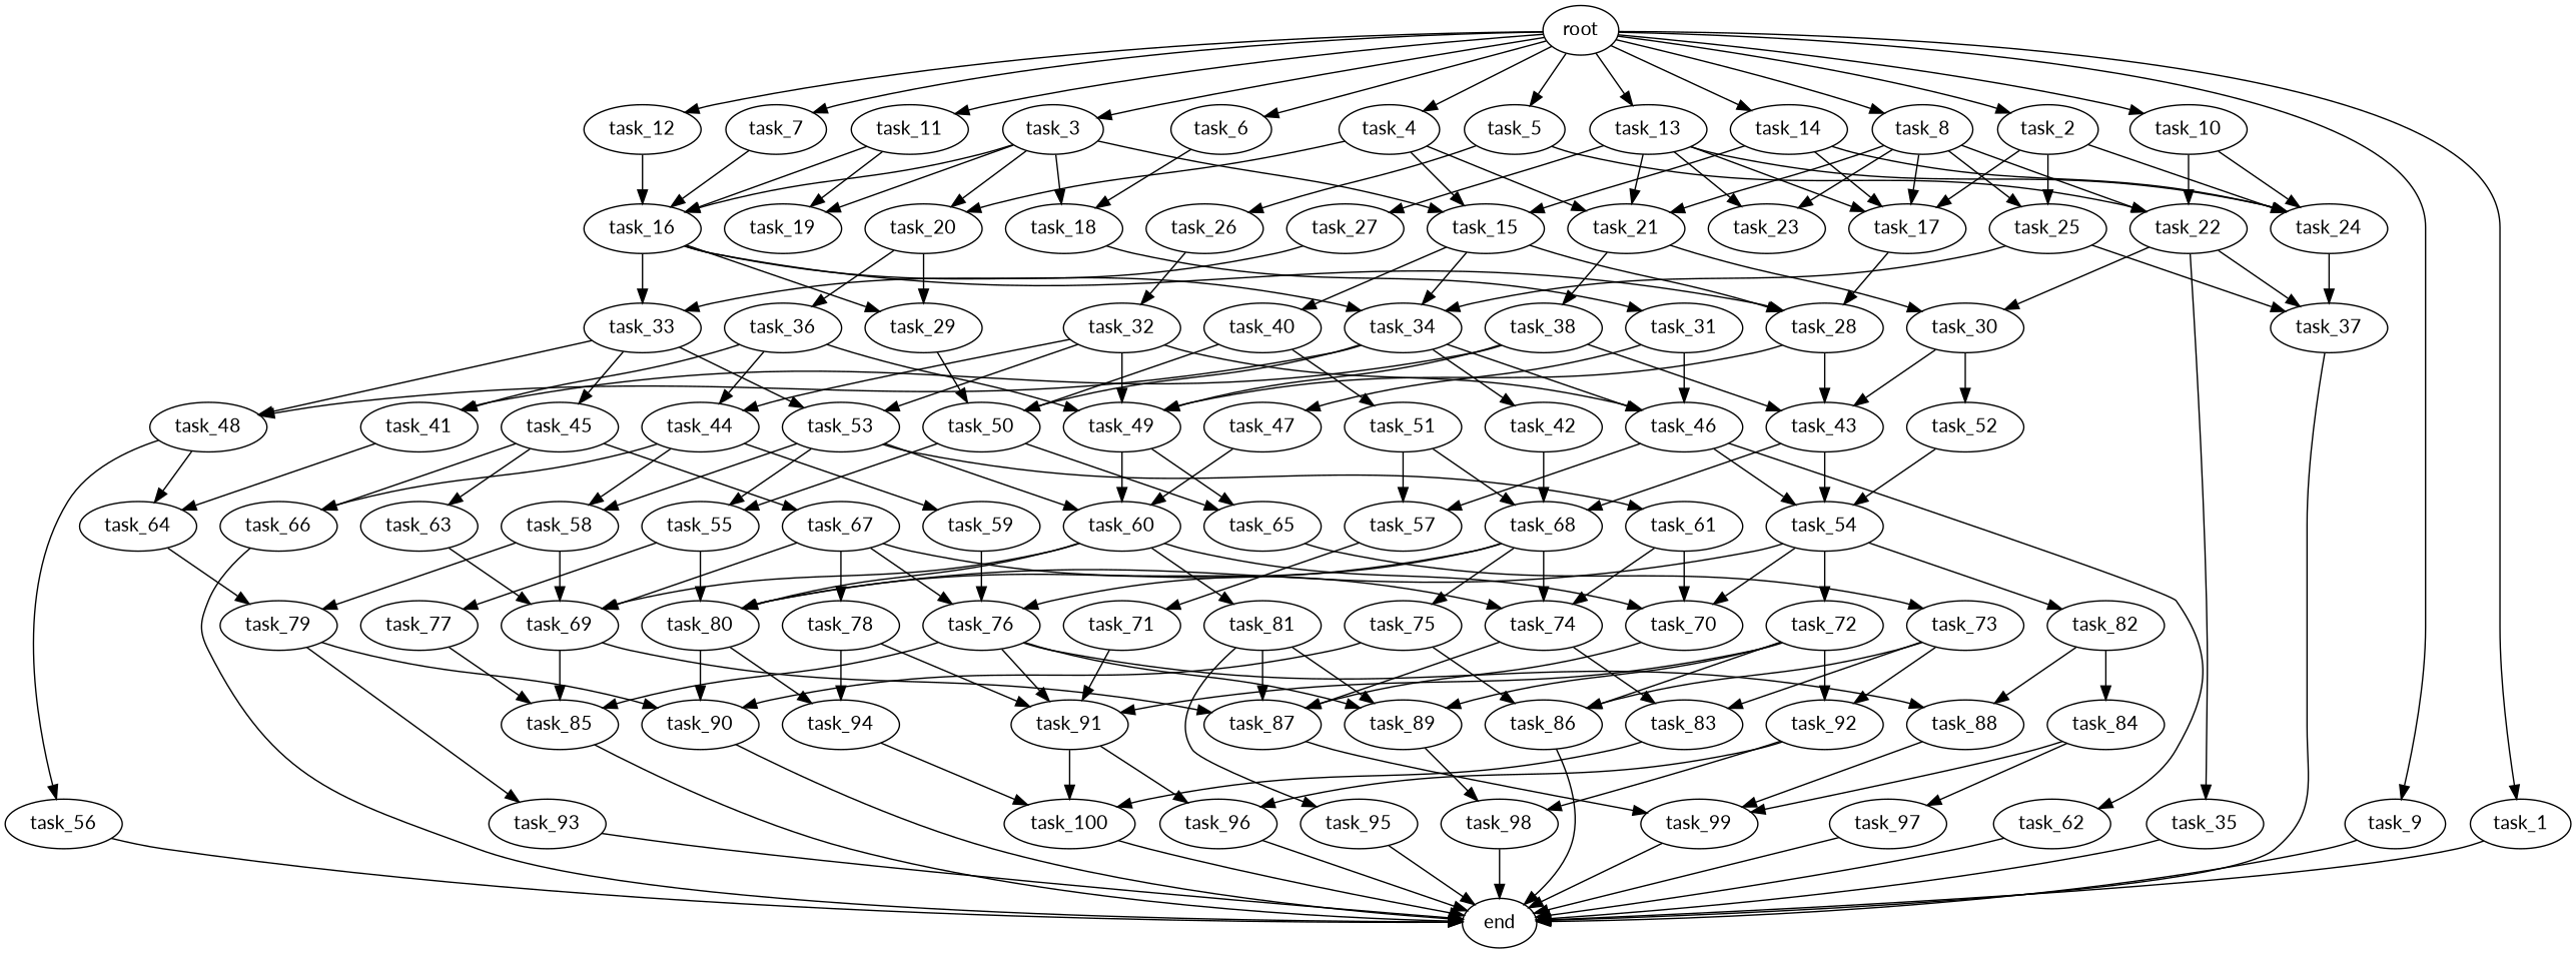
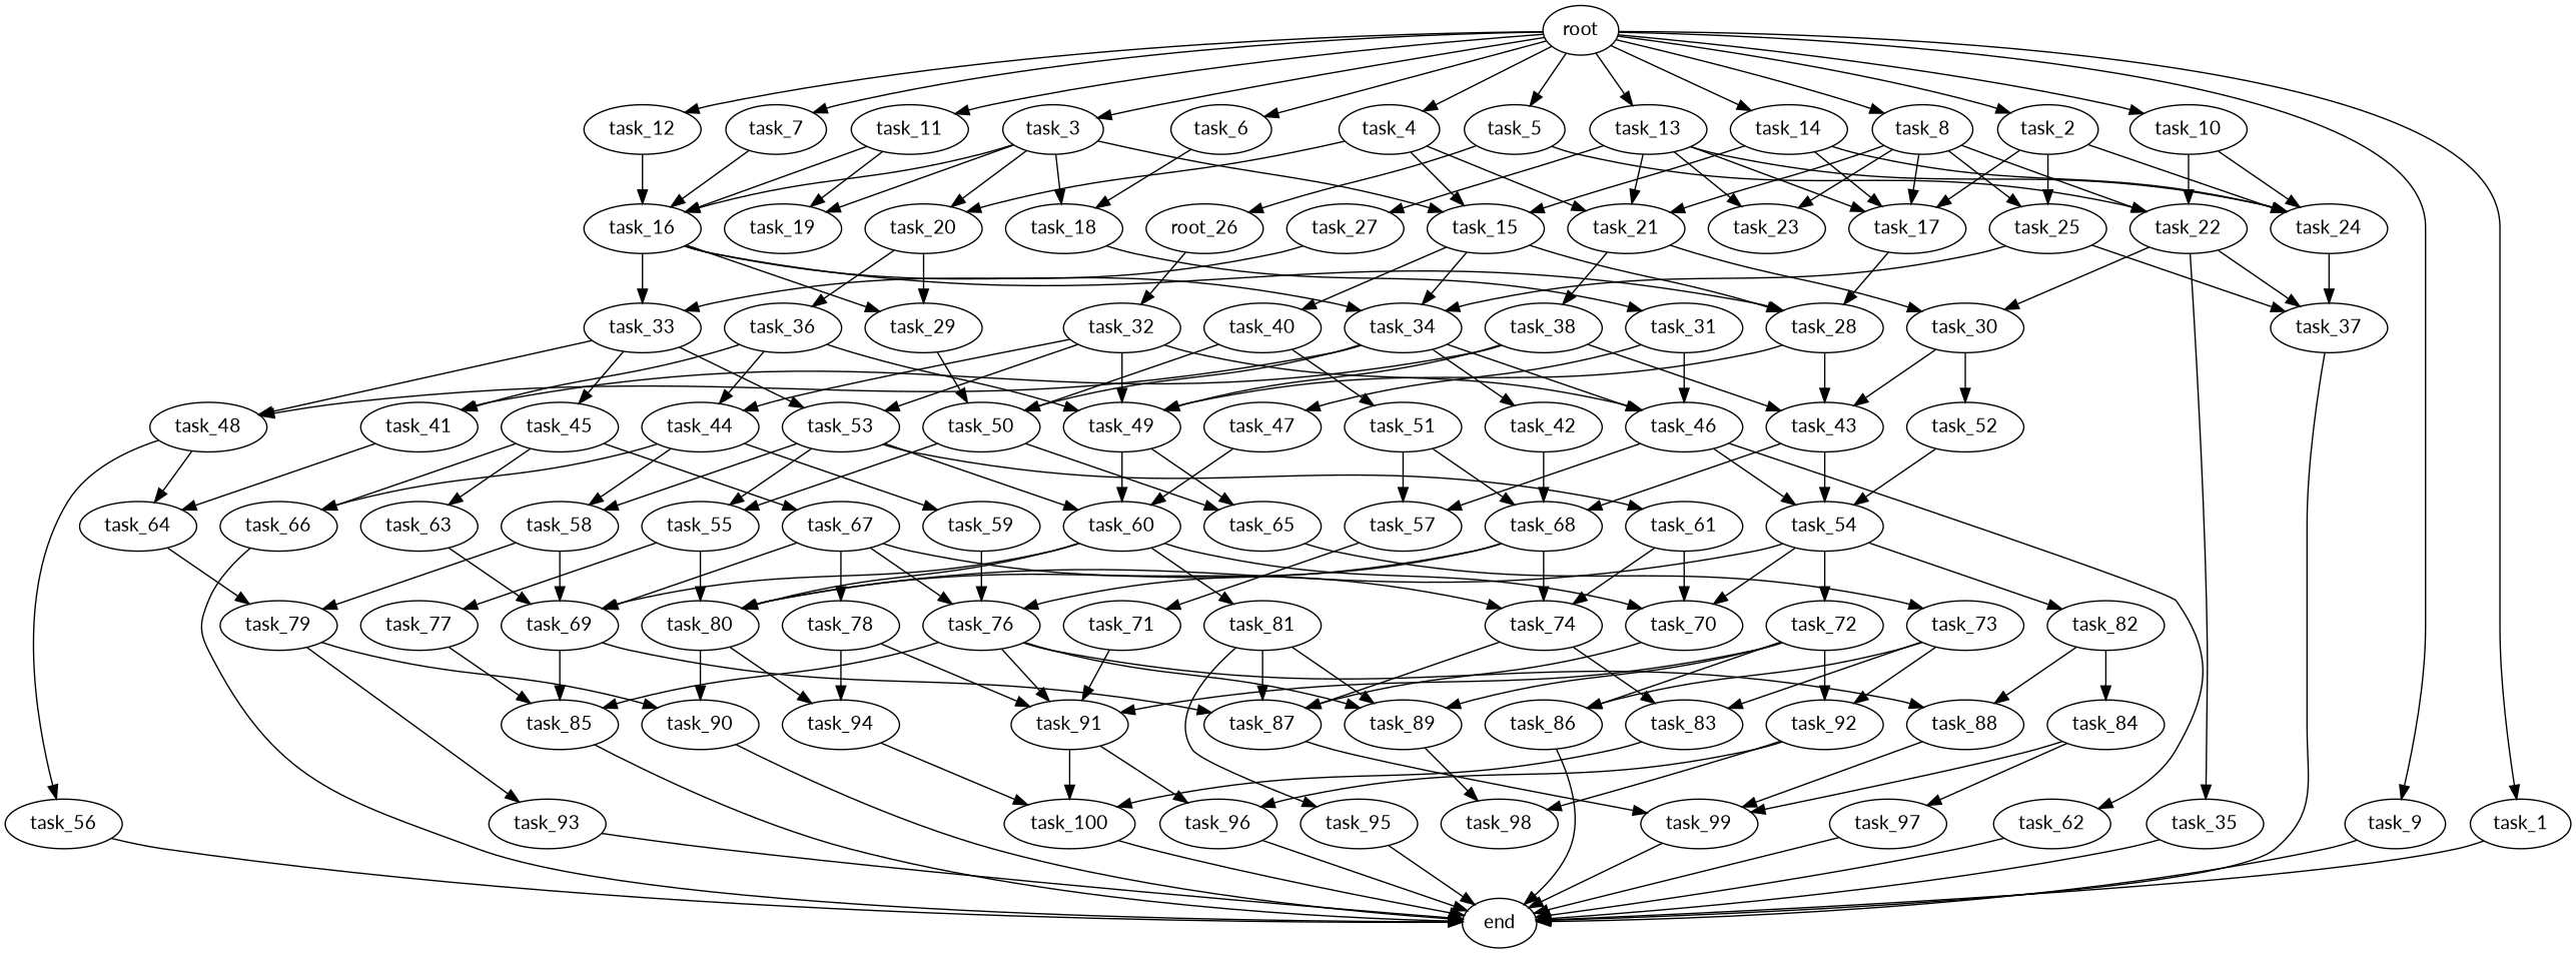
  digraph {
    fontname=Lato
    node [fontname=Lato]
    edge [fontname=Lato]
    task_66
    end
    task_71
    task_91
    task_96
    task_100
    task_79
    task_90
    task_93
    task_27
    task_33
    task_48
    task_53
    task_45
    task_34
    task_46
    task_42
    task_50
    task_57
    task_62
    task_54
    task_68
    task_56
    task_64
    task_65
    task_55
    task_69
    task_87
    task_85
    task_99
    task_63
-   task_26
+   task_26 [label=root_26]
    task_32
    task_44
    task_49
    task_25
    task_37
    task_59
    task_58
    task_76
    task_47
    task_60
    task_70
    task_80
    task_81
    task_29
    task_20
    task_36
    task_41
    task_15
    task_28
    task_40
    task_43
    task_51
    task_77
    task_92
    task_98
    task_16
    task_82
    task_84
    task_88
    task_97
    task_73
    task_83
    task_86
    task_10
    task_24
    task_22
    task_30
    task_35
    task_52
    task_78
    task_94
    task_38
    task_61
    task_4
    task_21
    task_9
    task_14
    task_17
    task_89
    task_12
    task_72
    task_67
    task_74
    task_18
    task_31
    task_95
    task_11
    task_19
-   task_75
    task_6
    root
    task_1
    task_13
    task_2
    task_5
    task_7
    task_3
    task_8
    task_23
    task_66 -> end
    task_71 -> task_91
    task_91 -> task_96
    task_91 -> task_100
    task_96 -> end
    task_100 -> end
    task_79 -> task_90
    task_79 -> task_93
    task_90 -> end
    task_93 -> end
    task_27 -> task_33
    task_33 -> task_48
    task_33 -> task_53
    task_33 -> task_45
    task_48 -> task_56
    task_48 -> task_64
    task_53 -> task_55
    task_53 -> task_58
    task_53 -> task_60
    task_53 -> task_61
    task_45 -> task_66
    task_45 -> task_63
    task_45 -> task_67
    task_34 -> task_48
    task_34 -> task_46
    task_34 -> task_42
    task_34 -> task_50
    task_46 -> task_57
    task_46 -> task_62
    task_46 -> task_54
    task_42 -> task_68
    task_50 -> task_65
    task_50 -> task_55
    task_57 -> task_71
    task_62 -> end
    task_54 -> task_70
    task_54 -> task_80
    task_54 -> task_82
    task_54 -> task_72
    task_68 -> task_76
    task_68 -> task_80
    task_68 -> task_74
-   task_68 -> task_75
    task_56 -> end
    task_64 -> task_79
    task_65 -> task_73
    task_55 -> task_80
    task_55 -> task_77
    task_69 -> task_87
    task_69 -> task_85
    task_87 -> task_99
    task_85 -> end
    task_99 -> end
    task_63 -> task_69
    task_26 -> task_32
    task_32 -> task_53
    task_32 -> task_46
    task_32 -> task_44
    task_32 -> task_49
    task_44 -> task_66
    task_44 -> task_59
    task_44 -> task_58
    task_49 -> task_65
    task_49 -> task_60
    task_25 -> task_34
    task_25 -> task_37
    task_37 -> end
    task_59 -> task_76
    task_58 -> task_79
    task_58 -> task_69
    task_76 -> task_91
    task_76 -> task_85
    task_76 -> task_88
    task_76 -> task_89
    task_47 -> task_60
    task_60 -> task_69
    task_60 -> task_70
    task_60 -> task_80
    task_60 -> task_81
    task_70 -> task_87
    task_80 -> task_90
    task_80 -> task_94
    task_81 -> task_87
    task_81 -> task_89
    task_81 -> task_95
    task_29 -> task_50
    task_20 -> task_29
    task_20 -> task_36
    task_36 -> task_44
    task_36 -> task_49
    task_36 -> task_41
    task_41 -> task_64
    task_15 -> task_34
    task_15 -> task_28
    task_15 -> task_40
    task_28 -> task_49
    task_28 -> task_43
    task_40 -> task_50
    task_40 -> task_51
    task_43 -> task_54
    task_43 -> task_68
    task_51 -> task_57
    task_51 -> task_68
    task_77 -> task_85
    task_92 -> task_96
    task_92 -> task_98
-   task_98 -> end
    task_16 -> task_33
    task_16 -> task_34
    task_16 -> task_29
    task_16 -> task_28
    task_82 -> task_84
    task_82 -> task_88
    task_84 -> task_99
    task_84 -> task_97
    task_88 -> task_99
    task_97 -> end
    task_73 -> task_92
    task_73 -> task_83
    task_73 -> task_86
    task_83 -> task_100
    task_86 -> end
    task_10 -> task_24
    task_10 -> task_22
    task_24 -> task_37
    task_22 -> task_37
    task_22 -> task_30
    task_22 -> task_35
    task_30 -> task_43
    task_30 -> task_52
    task_35 -> end
    task_52 -> task_54
    task_78 -> task_91
    task_78 -> task_94
    task_94 -> task_100
    task_38 -> task_49
    task_38 -> task_41
    task_38 -> task_43
    task_61 -> task_70
    task_61 -> task_74
    task_4 -> task_20
    task_4 -> task_15
    task_4 -> task_21
    task_21 -> task_30
    task_21 -> task_38
    task_9 -> end
    task_14 -> task_15
    task_14 -> task_24
    task_14 -> task_17
    task_17 -> task_28
    task_89 -> task_98
    task_12 -> task_16
    task_72 -> task_91
    task_72 -> task_92
    task_72 -> task_86
    task_72 -> task_89
    task_67 -> task_69
    task_67 -> task_76
    task_67 -> task_78
    task_67 -> task_74
    task_74 -> task_87
    task_74 -> task_83
    task_18 -> task_31
    task_31 -> task_46
    task_31 -> task_47
    task_95 -> end
    task_11 -> task_16
    task_11 -> task_19
-   task_75 -> task_90
-   task_75 -> task_86
    task_6 -> task_18
    root -> task_10
    root -> task_4
    root -> task_9
    root -> task_14
    root -> task_12
    root -> task_11
    root -> task_6
    root -> task_1
    root -> task_13
    root -> task_2
    root -> task_5
    root -> task_7
    root -> task_3
    root -> task_8
    task_1 -> end
    task_13 -> task_27
    task_13 -> task_24
    task_13 -> task_21
    task_13 -> task_17
    task_13 -> task_23
    task_2 -> task_25
    task_2 -> task_24
    task_2 -> task_17
    task_5 -> task_26
    task_5 -> task_22
    task_7 -> task_16
    task_3 -> task_20
    task_3 -> task_15
    task_3 -> task_16
    task_3 -> task_18
    task_3 -> task_19
    task_8 -> task_25
    task_8 -> task_22
    task_8 -> task_21
    task_8 -> task_17
    task_8 -> task_23
  }
